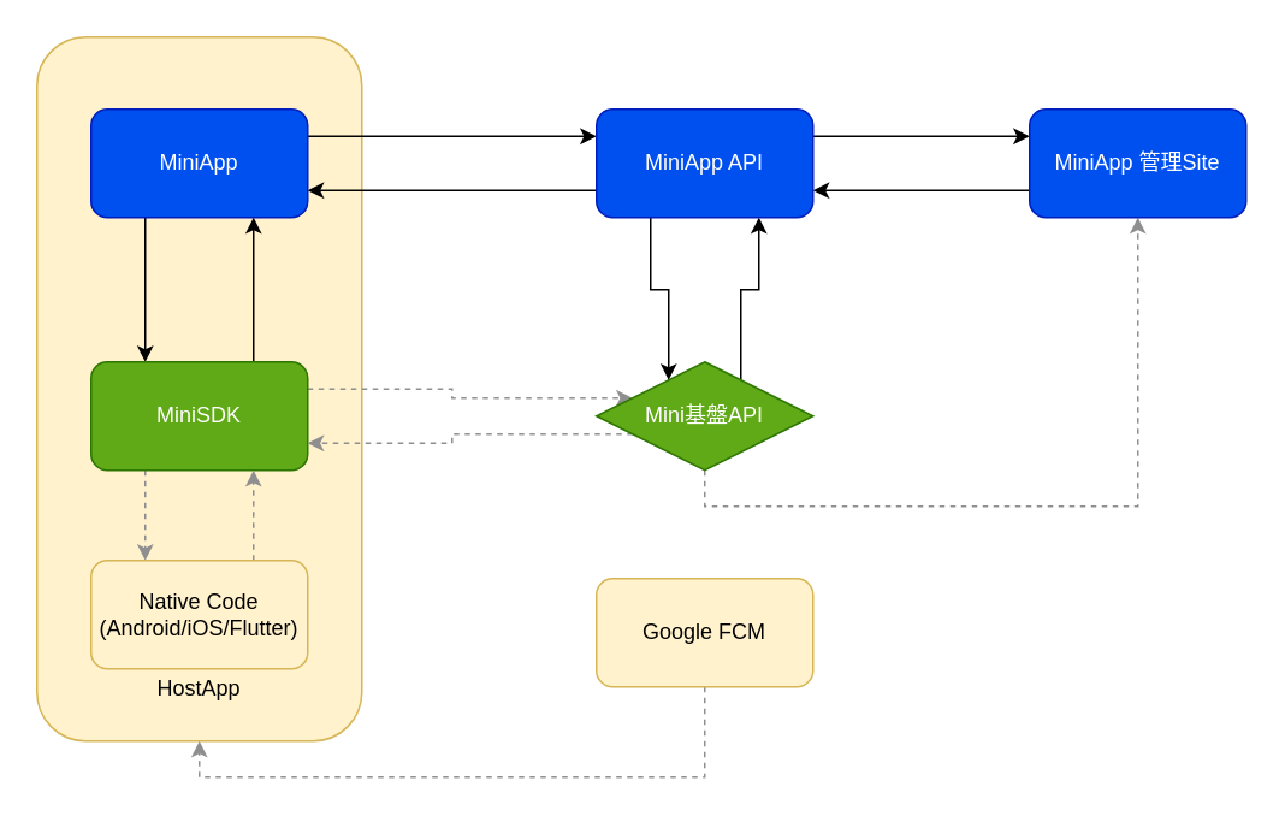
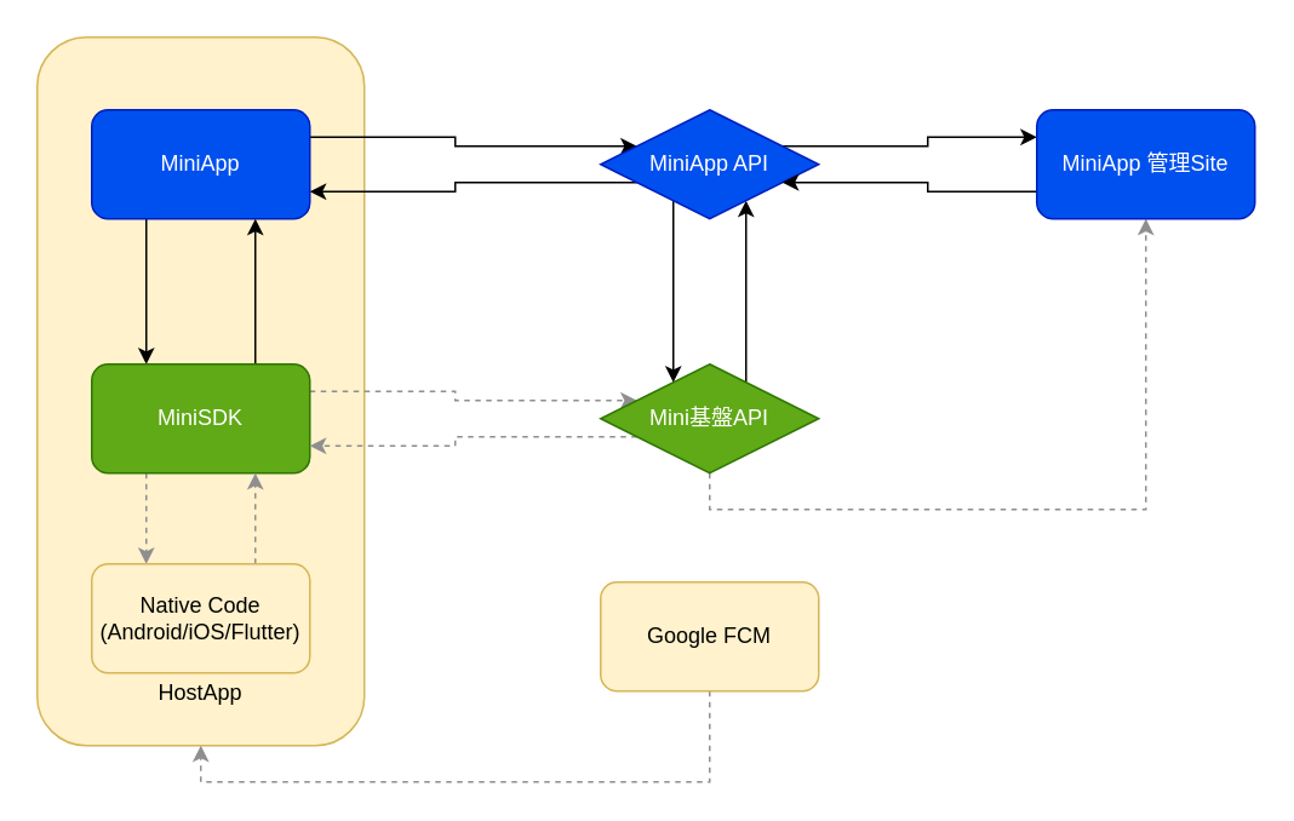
  <mxCell id="0" />
  <mxCell id="1" parent="0" />
  <mxCell id="2" value="&lt;br&gt;&lt;br&gt;&lt;br&gt;&lt;br&gt;&lt;br&gt;&lt;br&gt;&lt;br&gt;&lt;br&gt;&lt;br&gt;&lt;br&gt;&lt;br&gt;&lt;br&gt;&lt;br&gt;&lt;br&gt;&lt;br&gt;&lt;br&gt;&lt;br&gt;&lt;br&gt;&lt;br&gt;&lt;br&gt;&lt;br&gt;&lt;br&gt;&lt;br&gt;HostApp" style="rounded=1;whiteSpace=wrap;html=1;fillColor=#fff2cc;strokeColor=#d6b656;" vertex="1" parent="1"><mxGeometry x="20" y="20" width="180" height="390" as="geometry" /></mxCell>
  <mxCell id="3" style="edgeStyle=orthogonalEdgeStyle;rounded=0;orthogonalLoop=1;jettySize=auto;html=1;exitX=0.25;exitY=1;exitDx=0;exitDy=0;entryX=0.25;entryY=0;entryDx=0;entryDy=0;" edge="1" parent="1" source="5" target="9"><mxGeometry relative="1" as="geometry" /></mxCell>
  <mxCell id="4" style="edgeStyle=orthogonalEdgeStyle;rounded=0;orthogonalLoop=1;jettySize=auto;html=1;exitX=1;exitY=0.25;exitDx=0;exitDy=0;entryX=0;entryY=0.25;entryDx=0;entryDy=0;strokeColor=default;" edge="1" parent="1" source="5" target="19"><mxGeometry relative="1" as="geometry" /></mxCell>
  <mxCell id="5" value="MiniApp" style="rounded=1;whiteSpace=wrap;html=1;fillColor=#0050ef;strokeColor=#001DBC;fontColor=#ffffff;" vertex="1" parent="1"><mxGeometry x="50" y="60" width="120" height="60" as="geometry" /></mxCell>
  <mxCell id="6" style="edgeStyle=orthogonalEdgeStyle;rounded=0;orthogonalLoop=1;jettySize=auto;html=1;exitX=0.25;exitY=1;exitDx=0;exitDy=0;entryX=0.25;entryY=0;entryDx=0;entryDy=0;dashed=1;strokeColor=#8F8F8F;" edge="1" parent="1" source="9" target="11"><mxGeometry relative="1" as="geometry" /></mxCell>
  <mxCell id="7" style="edgeStyle=orthogonalEdgeStyle;rounded=0;orthogonalLoop=1;jettySize=auto;html=1;exitX=0.75;exitY=0;exitDx=0;exitDy=0;entryX=0.75;entryY=1;entryDx=0;entryDy=0;" edge="1" parent="1" source="9" target="5"><mxGeometry relative="1" as="geometry" /></mxCell>
  <mxCell id="8" style="edgeStyle=orthogonalEdgeStyle;rounded=0;orthogonalLoop=1;jettySize=auto;html=1;exitX=1;exitY=0.25;exitDx=0;exitDy=0;entryX=0;entryY=0.25;entryDx=0;entryDy=0;dashed=1;strokeColor=#8F8F8F;" edge="1" parent="1" source="9" target="15"><mxGeometry relative="1" as="geometry" /></mxCell>
  <mxCell id="9" value="MiniSDK" style="rounded=1;whiteSpace=wrap;html=1;fillColor=#60a917;strokeColor=#2D7600;fontColor=#ffffff;" vertex="1" parent="1"><mxGeometry x="50" y="200" width="120" height="60" as="geometry" /></mxCell>
  <mxCell id="10" style="edgeStyle=orthogonalEdgeStyle;rounded=0;orthogonalLoop=1;jettySize=auto;html=1;exitX=0.75;exitY=0;exitDx=0;exitDy=0;entryX=0.75;entryY=1;entryDx=0;entryDy=0;dashed=1;strokeColor=#8F8F8F;" edge="1" parent="1" source="11" target="9"><mxGeometry relative="1" as="geometry" /></mxCell>
  <mxCell id="11" value="Native Code (Android/iOS/Flutter)" style="rounded=1;whiteSpace=wrap;html=1;fillColor=#fff2cc;strokeColor=#d6b656;" vertex="1" parent="1"><mxGeometry x="50" y="310" width="120" height="60" as="geometry" /></mxCell>
  <mxCell id="12" style="edgeStyle=orthogonalEdgeStyle;rounded=0;orthogonalLoop=1;jettySize=auto;html=1;exitX=0;exitY=0.75;exitDx=0;exitDy=0;entryX=1;entryY=0.75;entryDx=0;entryDy=0;dashed=1;strokeColor=#8F8F8F;" edge="1" parent="1" source="15" target="9"><mxGeometry relative="1" as="geometry" /></mxCell>
  <mxCell id="13" style="edgeStyle=orthogonalEdgeStyle;rounded=0;orthogonalLoop=1;jettySize=auto;html=1;exitX=0.75;exitY=0;exitDx=0;exitDy=0;entryX=0.75;entryY=1;entryDx=0;entryDy=0;strokeColor=default;" edge="1" parent="1" source="15" target="19"><mxGeometry relative="1" as="geometry" /></mxCell>
  <mxCell id="14" style="edgeStyle=orthogonalEdgeStyle;rounded=0;orthogonalLoop=1;jettySize=auto;html=1;exitX=0.5;exitY=1;exitDx=0;exitDy=0;strokeColor=#8F8F8F;dashed=1;" edge="1" parent="1" source="15" target="21"><mxGeometry relative="1" as="geometry" /></mxCell>
  <mxCell id="15" value="Mini基盤API" style="rhombus;whiteSpace=wrap;html=1;fillColor=#60a917;strokeColor=#2D7600;fontColor=#ffffff;" vertex="1" parent="1"><mxGeometry x="330" y="200" width="120" height="60" as="geometry" /></mxCell>
  <mxCell id="16" style="edgeStyle=orthogonalEdgeStyle;rounded=0;orthogonalLoop=1;jettySize=auto;html=1;exitX=0;exitY=0.75;exitDx=0;exitDy=0;entryX=1;entryY=0.75;entryDx=0;entryDy=0;strokeColor=default;" edge="1" parent="1" source="19" target="5"><mxGeometry relative="1" as="geometry" /></mxCell>
  <mxCell id="17" style="edgeStyle=orthogonalEdgeStyle;rounded=0;orthogonalLoop=1;jettySize=auto;html=1;exitX=0.25;exitY=1;exitDx=0;exitDy=0;entryX=0.25;entryY=0;entryDx=0;entryDy=0;strokeColor=default;" edge="1" parent="1" source="19" target="15"><mxGeometry relative="1" as="geometry" /></mxCell>
  <mxCell id="18" style="edgeStyle=orthogonalEdgeStyle;rounded=0;orthogonalLoop=1;jettySize=auto;html=1;exitX=1;exitY=0.25;exitDx=0;exitDy=0;entryX=0;entryY=0.25;entryDx=0;entryDy=0;strokeColor=default;" edge="1" parent="1" source="19" target="21"><mxGeometry relative="1" as="geometry" /></mxCell>
- <mxCell id="19" value="MiniApp API" style="rounded=1;whiteSpace=wrap;html=1;fillColor=#0050ef;strokeColor=#001DBC;fontColor=#ffffff;" vertex="1" parent="1"><mxGeometry x="330" y="60" width="120" height="60" as="geometry" /></mxCell>
+ <mxCell id="19" value="MiniApp API" style="rhombus;whiteSpace=wrap;html=1;fillColor=#0050ef;strokeColor=#001DBC;fontColor=#ffffff;" vertex="1" parent="1"><mxGeometry x="330" y="60" width="120" height="60" as="geometry" /></mxCell>
  <mxCell id="20" style="edgeStyle=orthogonalEdgeStyle;rounded=0;orthogonalLoop=1;jettySize=auto;html=1;exitX=0;exitY=0.75;exitDx=0;exitDy=0;entryX=1;entryY=0.75;entryDx=0;entryDy=0;strokeColor=default;" edge="1" parent="1" source="21" target="19"><mxGeometry relative="1" as="geometry" /></mxCell>
  <mxCell id="21" value="MiniApp 管理Site" style="rounded=1;whiteSpace=wrap;html=1;fillColor=#0050ef;strokeColor=#001DBC;fontColor=#ffffff;" vertex="1" parent="1"><mxGeometry x="570" y="60" width="120" height="60" as="geometry" /></mxCell>
  <mxCell id="22" style="edgeStyle=orthogonalEdgeStyle;rounded=0;orthogonalLoop=1;jettySize=auto;html=1;exitX=0.5;exitY=1;exitDx=0;exitDy=0;entryX=0.5;entryY=1;entryDx=0;entryDy=0;strokeColor=#8F8F8F;dashed=1;" edge="1" parent="1" source="23" target="2"><mxGeometry relative="1" as="geometry"><Array as="points"><mxPoint x="390" y="430" /><mxPoint x="110" y="430" /></Array></mxGeometry></mxCell>
  <mxCell id="23" value="Google FCM" style="rounded=1;whiteSpace=wrap;html=1;fillColor=#fff2cc;strokeColor=#d6b656;" vertex="1" parent="1"><mxGeometry x="330" y="320" width="120" height="60" as="geometry" /></mxCell>
